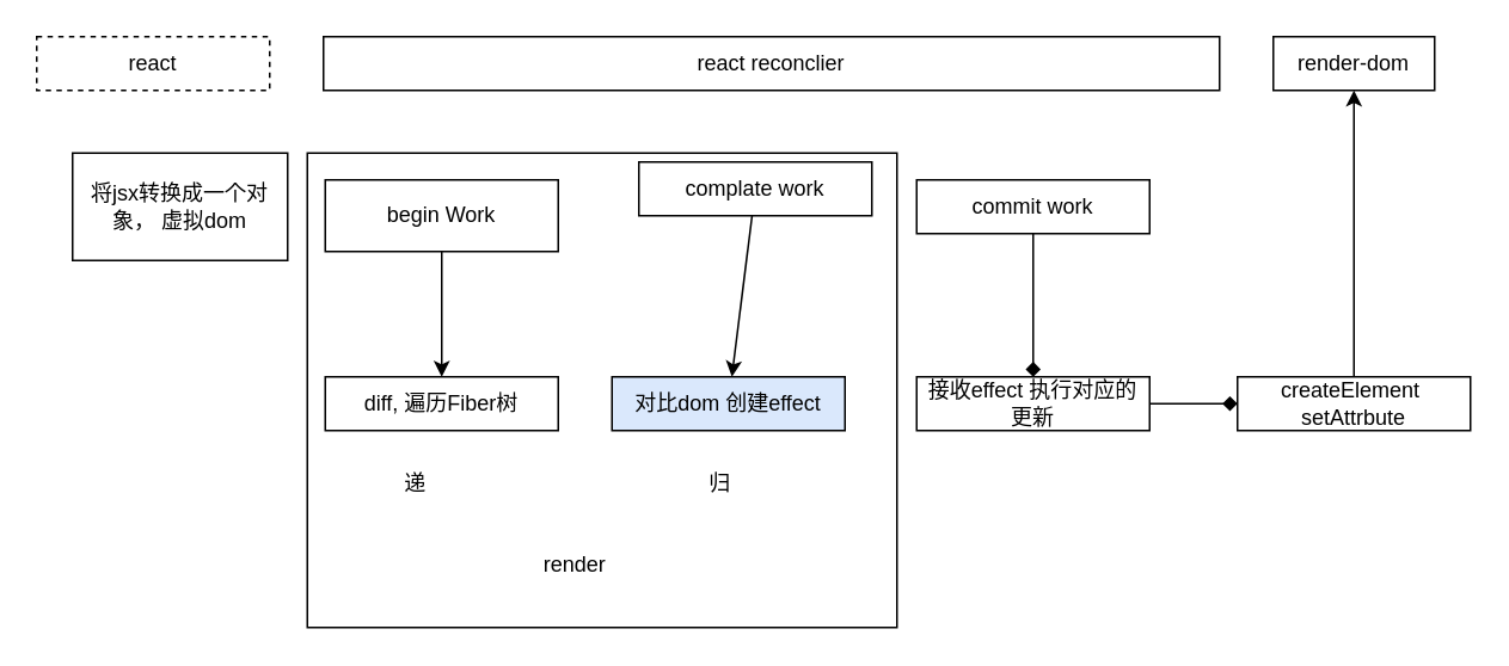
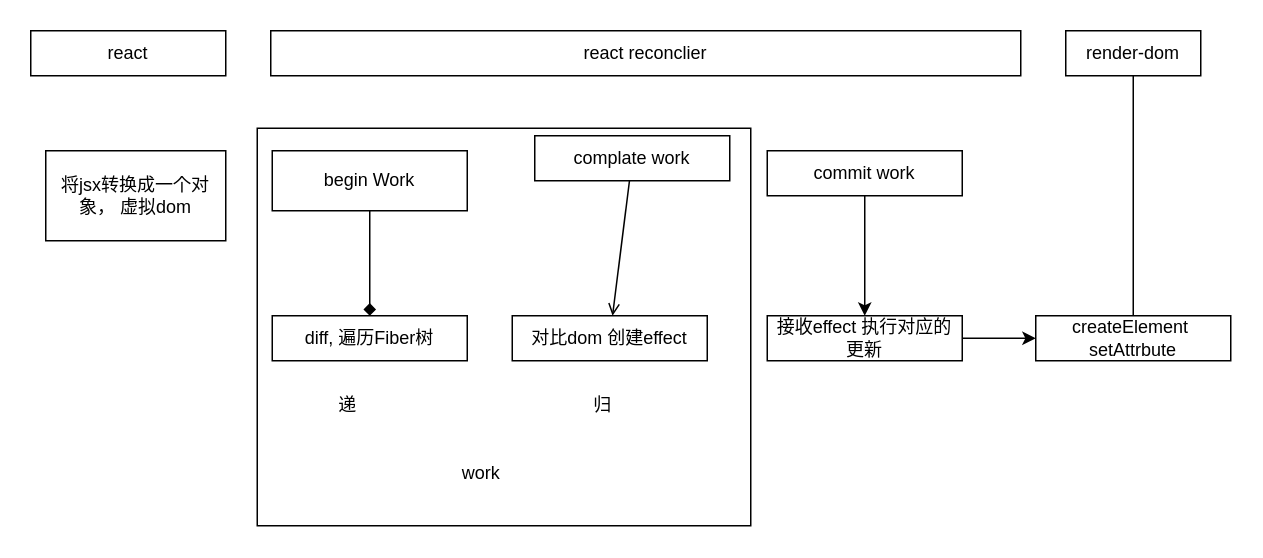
  <mxCell id="0" />
  <mxCell id="1" parent="0" />
- <mxCell id="2" value="react" style="whiteSpace=wrap;html=1;dashed=1;" vertex="1" parent="1"><mxGeometry x="20" y="20" width="130" height="30" as="geometry" /></mxCell>
+ <mxCell id="2" value="react" style="whiteSpace=wrap;html=1;" vertex="1" parent="1"><mxGeometry x="20" y="20" width="130" height="30" as="geometry" /></mxCell>
  <mxCell id="3" value="react reconclier" style="whiteSpace=wrap;html=1;" vertex="1" parent="1"><mxGeometry x="180" y="20" width="500" height="30" as="geometry" /></mxCell>
  <mxCell id="4" value="render-dom" style="whiteSpace=wrap;html=1;" vertex="1" parent="1"><mxGeometry x="710" y="20" width="90" height="30" as="geometry" /></mxCell>
- <mxCell id="5" value="将jsx转换成一个对象， 虚拟dom" style="whiteSpace=wrap;html=1;" vertex="1" parent="1"><mxGeometry x="40" y="85" width="120" height="60" as="geometry" /></mxCell>
- <mxCell id="6" value="" style="edgeStyle=none;html=1;" edge="1" parent="1" source="7" target="8"><mxGeometry relative="1" as="geometry" /></mxCell>
+ <mxCell id="5" value="将jsx转换成一个对象， 虚拟dom" style="whiteSpace=wrap;html=1;" vertex="1" parent="1"><mxGeometry x="30" y="100" width="120" height="60" as="geometry" /></mxCell>
+ <mxCell id="6" value="" style="edgeStyle=none;html=1;endArrow=diamond;" edge="1" parent="1" source="7" target="8"><mxGeometry relative="1" as="geometry" /></mxCell>
  <mxCell id="7" value="begin Work" style="whiteSpace=wrap;html=1;" vertex="1" parent="1"><mxGeometry x="181" y="100" width="130" height="40" as="geometry" /></mxCell>
  <mxCell id="8" value="diff, 遍历Fiber树" style="whiteSpace=wrap;html=1;" vertex="1" parent="1"><mxGeometry x="181" y="210" width="130" height="30" as="geometry" /></mxCell>
- <mxCell id="9" value="" style="edgeStyle=none;html=1;" edge="1" parent="1" source="10" target="11"><mxGeometry relative="1" as="geometry" /></mxCell>
+ <mxCell id="9" value="" style="edgeStyle=none;html=1;endArrow=open;" edge="1" parent="1" source="10" target="11"><mxGeometry relative="1" as="geometry" /></mxCell>
  <mxCell id="10" value="complate work" style="whiteSpace=wrap;html=1;" vertex="1" parent="1"><mxGeometry x="356" y="90" width="130" height="30" as="geometry" /></mxCell>
- <mxCell id="11" value="对比dom 创建effect" style="whiteSpace=wrap;html=1;fillColor=#dae8fc;" vertex="1" parent="1"><mxGeometry x="341" y="210" width="130" height="30" as="geometry" /></mxCell>
- <mxCell id="12" value="" style="edgeStyle=none;html=1;endArrow=diamond;" edge="1" parent="1" source="13" target="15"><mxGeometry relative="1" as="geometry" /></mxCell>
+ <mxCell id="11" value="对比dom 创建effect" style="whiteSpace=wrap;html=1;" vertex="1" parent="1"><mxGeometry x="341" y="210" width="130" height="30" as="geometry" /></mxCell>
+ <mxCell id="12" value="" style="edgeStyle=none;html=1;" edge="1" parent="1" source="13" target="15"><mxGeometry relative="1" as="geometry" /></mxCell>
  <mxCell id="13" value="commit work" style="whiteSpace=wrap;html=1;" vertex="1" parent="1"><mxGeometry x="511" y="100" width="130" height="30" as="geometry" /></mxCell>
- <mxCell id="14" value="" style="edgeStyle=none;html=1;endArrow=diamond;" edge="1" parent="1" source="15" target="17"><mxGeometry relative="1" as="geometry" /></mxCell>
+ <mxCell id="14" value="" style="edgeStyle=none;html=1;" edge="1" parent="1" source="15" target="17"><mxGeometry relative="1" as="geometry" /></mxCell>
  <mxCell id="15" value="接收effect 执行对应的更新" style="whiteSpace=wrap;html=1;" vertex="1" parent="1"><mxGeometry x="511" y="210" width="130" height="30" as="geometry" /></mxCell>
- <mxCell id="16" style="edgeStyle=none;html=1;exitX=0.5;exitY=0;exitDx=0;exitDy=0;entryX=0.5;entryY=1;entryDx=0;entryDy=0;" edge="1" parent="1" source="17" target="4"><mxGeometry relative="1" as="geometry" /></mxCell>
+ <mxCell id="16" style="edgeStyle=none;html=1;exitX=0.5;exitY=0;exitDx=0;exitDy=0;entryX=0.5;entryY=1;entryDx=0;entryDy=0;endArrow=none;" edge="1" parent="1" source="17" target="4"><mxGeometry relative="1" as="geometry" /></mxCell>
  <mxCell id="17" value="createElement&amp;nbsp; setAttrbute" style="whiteSpace=wrap;html=1;" vertex="1" parent="1"><mxGeometry x="690" y="210" width="130" height="30" as="geometry" /></mxCell>
  <mxCell id="18" value="递" style="text;html=1;align=center;verticalAlign=middle;resizable=0;points=[];autosize=1;strokeColor=none;fillColor=none;" vertex="1" parent="1"><mxGeometry x="211" y="255" width="40" height="30" as="geometry" /></mxCell>
  <mxCell id="19" value="归" style="text;html=1;align=center;verticalAlign=middle;resizable=0;points=[];autosize=1;strokeColor=none;fillColor=none;" vertex="1" parent="1"><mxGeometry x="381" y="255" width="40" height="30" as="geometry" /></mxCell>
  <mxCell id="20" value="" style="whiteSpace=wrap;html=1;fillColor=none;" vertex="1" parent="1"><mxGeometry x="171" y="85" width="329" height="265" as="geometry" /></mxCell>
- <mxCell id="21" value="render" style="text;html=1;align=center;verticalAlign=middle;resizable=0;points=[];autosize=1;strokeColor=none;fillColor=none;" vertex="1" parent="1"><mxGeometry x="290" y="300" width="60" height="30" as="geometry" /></mxCell>
+ <mxCell id="21" value="work" style="text;html=1;align=center;verticalAlign=middle;resizable=0;points=[];autosize=1;strokeColor=none;fillColor=none;" vertex="1" parent="1"><mxGeometry x="290" y="300" width="60" height="30" as="geometry" /></mxCell>
